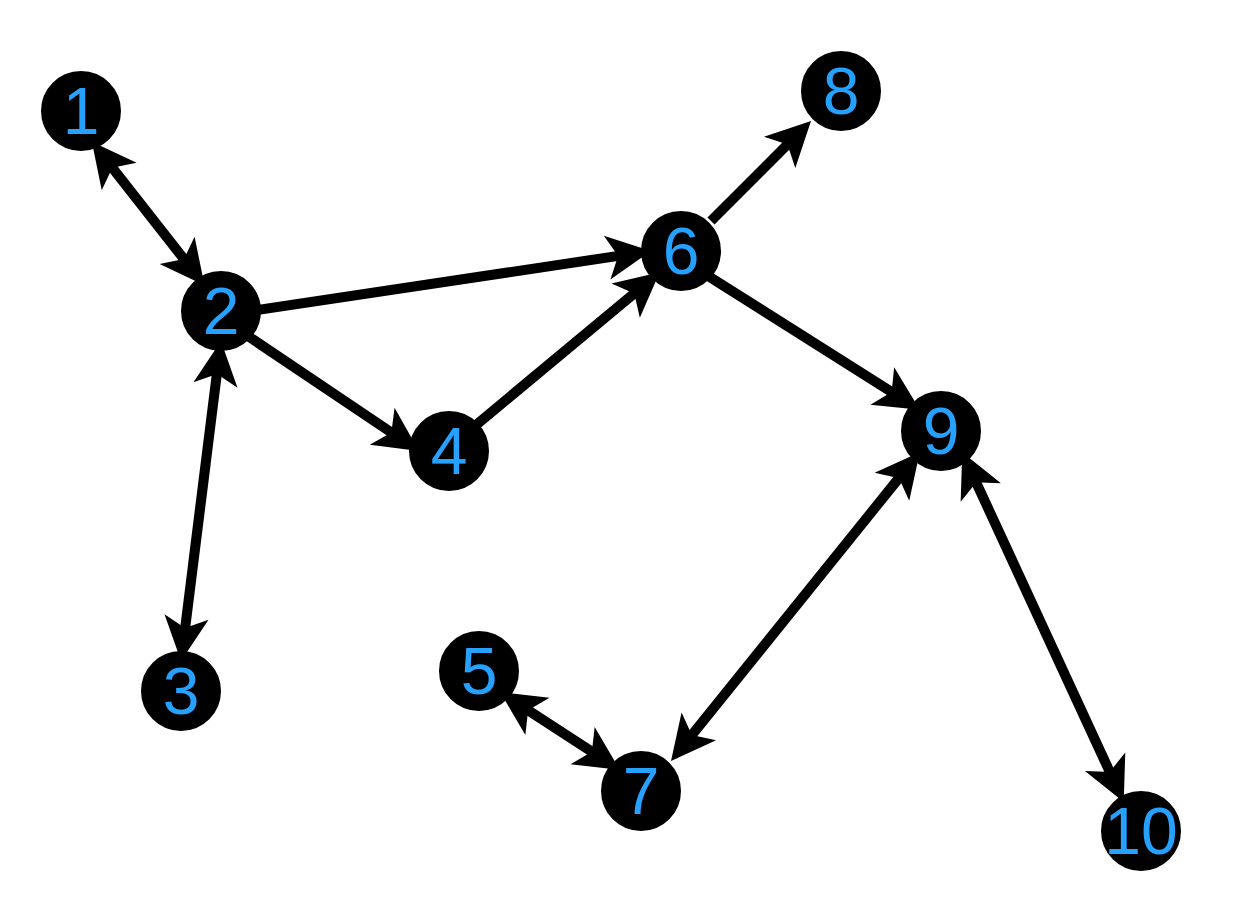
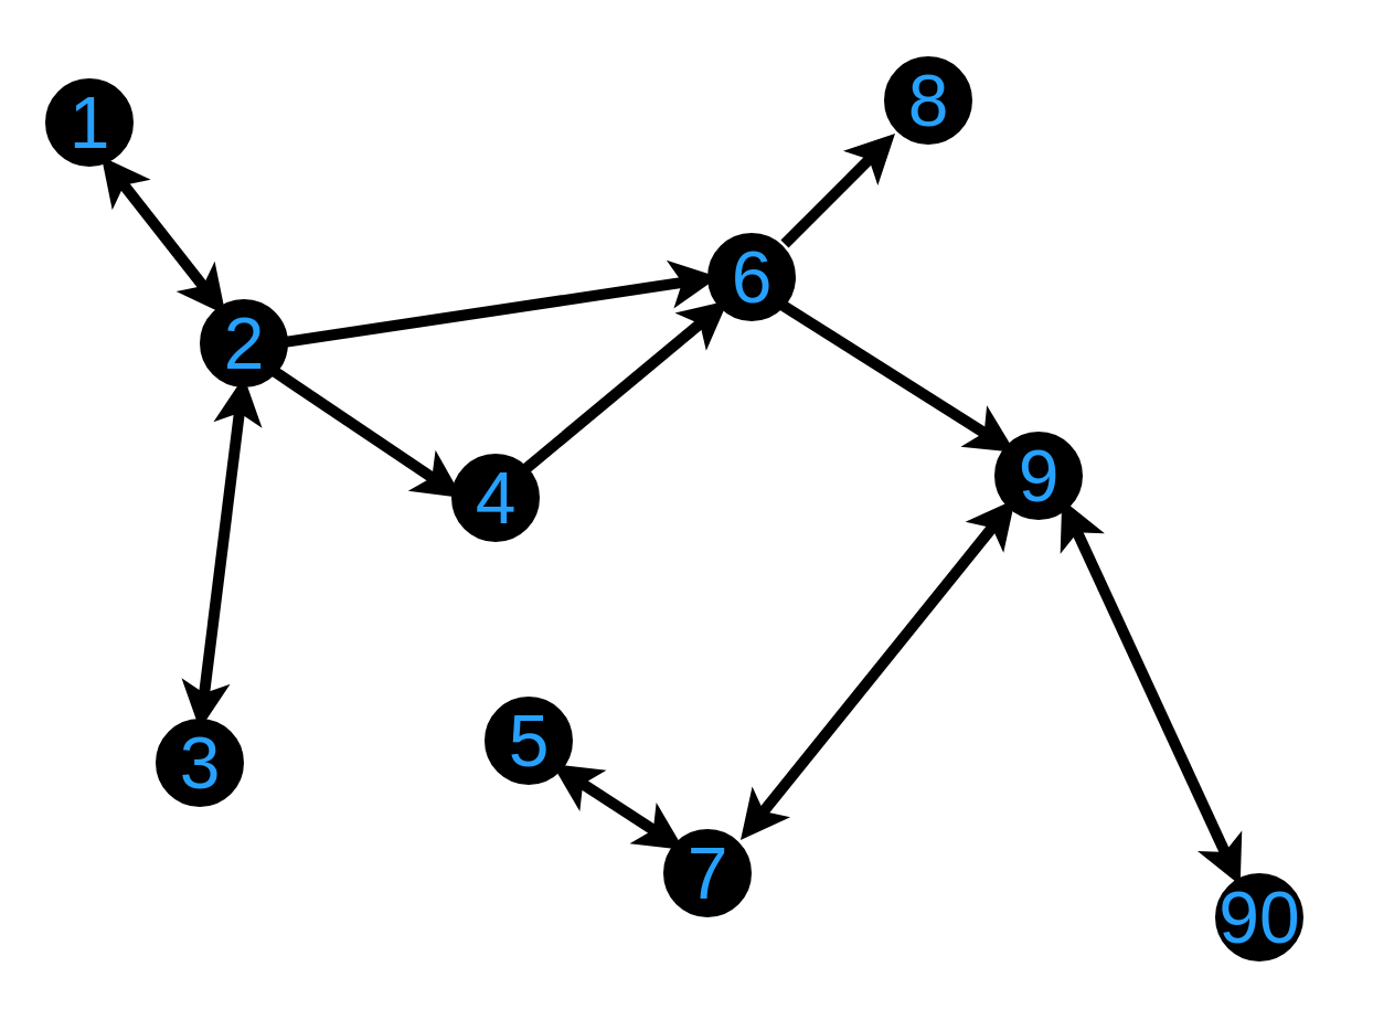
  <mxCell id="0" />
  <mxCell id="1" parent="0" />
  <mxCell id="2" value="" style="ellipse;whiteSpace=wrap;html=1;fillColor=#000000;strokeWidth=10;" parent="1" vertex="1"><mxGeometry x="95" y="140" width="30" height="30" as="geometry" /></mxCell>
  <mxCell id="3" value="" style="ellipse;whiteSpace=wrap;html=1;fillColor=#000000;strokeWidth=10;" parent="1" vertex="1"><mxGeometry x="325" y="110" width="30" height="30" as="geometry" /></mxCell>
  <mxCell id="4" value="" style="ellipse;whiteSpace=wrap;html=1;fillColor=#000000;strokeWidth=10;" parent="1" vertex="1"><mxGeometry x="209" y="210" width="30" height="30" as="geometry" /></mxCell>
  <mxCell id="5" value="" style="ellipse;whiteSpace=wrap;html=1;fillColor=#000000;strokeWidth=10;" parent="1" vertex="1"><mxGeometry x="75" y="330" width="30" height="30" as="geometry" /></mxCell>
  <mxCell id="6" value="" style="ellipse;whiteSpace=wrap;html=1;fillColor=#000000;strokeWidth=10;" parent="1" vertex="1"><mxGeometry x="455" y="200" width="30" height="30" as="geometry" /></mxCell>
  <mxCell id="7" value="" style="ellipse;whiteSpace=wrap;html=1;fillColor=#000000;strokeWidth=10;" parent="1" vertex="1"><mxGeometry x="555" y="400" width="30" height="30" as="geometry" /></mxCell>
  <mxCell id="8" value="" style="ellipse;whiteSpace=wrap;html=1;fillColor=#000000;strokeWidth=10;" parent="1" vertex="1"><mxGeometry x="305" y="380" width="30" height="30" as="geometry" /></mxCell>
  <mxCell id="9" value="" style="ellipse;whiteSpace=wrap;html=1;fillColor=#000000;strokeWidth=10;" parent="1" vertex="1"><mxGeometry x="224" y="320" width="30" height="30" as="geometry" /></mxCell>
  <mxCell id="10" value="" style="endArrow=classic;html=1;rounded=0;strokeWidth=5;fillColor=#CCCCCC;entryX=0;entryY=1;entryDx=0;entryDy=0;exitX=1;exitY=0;exitDx=0;exitDy=0;" parent="1" source="4" target="3" edge="1"><mxGeometry width="50" height="50" relative="1" as="geometry"><mxPoint x="245" y="210" as="sourcePoint" /><mxPoint x="285" y="160" as="targetPoint" /></mxGeometry></mxCell>
  <mxCell id="11" value="" style="endArrow=classic;startArrow=classic;html=1;rounded=0;strokeWidth=5;fillColor=#CCCCCC;exitX=0.5;exitY=0;exitDx=0;exitDy=0;entryX=0.5;entryY=1;entryDx=0;entryDy=0;" parent="1" source="5" target="2" edge="1"><mxGeometry width="50" height="50" relative="1" as="geometry"><mxPoint x="55" y="220" as="sourcePoint" /><mxPoint x="105" y="170" as="targetPoint" /></mxGeometry></mxCell>
  <mxCell id="12" value="" style="endArrow=classic;html=1;rounded=0;strokeWidth=5;fillColor=#CCCCCC;entryX=0;entryY=0.5;entryDx=0;entryDy=0;exitX=1;exitY=0.5;exitDx=0;exitDy=0;" parent="1" source="2" target="3" edge="1"><mxGeometry width="50" height="50" relative="1" as="geometry"><mxPoint x="125" y="140" as="sourcePoint" /><mxPoint x="175" y="90" as="targetPoint" /></mxGeometry></mxCell>
  <mxCell id="13" value="" style="endArrow=classic;startArrow=classic;html=1;rounded=0;strokeWidth=5;fillColor=#CCCCCC;exitX=1;exitY=1;exitDx=0;exitDy=0;entryX=0;entryY=0;entryDx=0;entryDy=0;" parent="1" source="9" target="8" edge="1"><mxGeometry width="50" height="50" relative="1" as="geometry"><mxPoint x="265" y="410" as="sourcePoint" /><mxPoint x="305" y="395" as="targetPoint" /></mxGeometry></mxCell>
  <mxCell id="14" value="" style="endArrow=classic;html=1;rounded=0;strokeWidth=5;fillColor=#CCCCCC;" parent="1" edge="1"><mxGeometry width="50" height="50" relative="1" as="geometry"><mxPoint x="355" y="110" as="sourcePoint" /><mxPoint x="405" y="60" as="targetPoint" /></mxGeometry></mxCell>
  <mxCell id="15" value="" style="endArrow=classic;html=1;rounded=0;strokeWidth=5;fillColor=#CCCCCC;entryX=0;entryY=0;entryDx=0;entryDy=0;exitX=1;exitY=1;exitDx=0;exitDy=0;" parent="1" source="3" target="6" edge="1"><mxGeometry width="50" height="50" relative="1" as="geometry"><mxPoint x="365" y="120" as="sourcePoint" /><mxPoint x="415" y="70" as="targetPoint" /></mxGeometry></mxCell>
  <mxCell id="16" value="" style="endArrow=classic;startArrow=classic;html=1;rounded=0;strokeWidth=5;fillColor=#CCCCCC;entryX=0;entryY=1;entryDx=0;entryDy=0;" parent="1" target="6" edge="1"><mxGeometry width="50" height="50" relative="1" as="geometry"><mxPoint x="335" y="380" as="sourcePoint" /><mxPoint x="455" y="230" as="targetPoint" /></mxGeometry></mxCell>
  <mxCell id="17" value="" style="endArrow=classic;html=1;rounded=0;strokeWidth=5;fillColor=#CCCCCC;entryX=0.188;entryY=0.007;entryDx=0;entryDy=0;exitX=0.751;exitY=1.02;exitDx=0;exitDy=0;exitPerimeter=0;entryPerimeter=0;strokeColor=none;" parent="1" source="6" target="7" edge="1"><mxGeometry width="50" height="50" relative="1" as="geometry"><mxPoint x="485" y="280" as="sourcePoint" /><mxPoint x="535" y="180" as="targetPoint" /></mxGeometry></mxCell>
  <mxCell id="18" value="" style="ellipse;whiteSpace=wrap;html=1;fillColor=#000000;strokeWidth=10;" parent="1" vertex="1"><mxGeometry x="405" y="30" width="30" height="30" as="geometry" /></mxCell>
  <mxCell id="19" value="" style="ellipse;whiteSpace=wrap;html=1;fillColor=#000000;strokeWidth=10;" parent="1" vertex="1"><mxGeometry x="25" y="40" width="30" height="30" as="geometry" /></mxCell>
  <mxCell id="20" value="" style="endArrow=classic;html=1;rounded=0;strokeWidth=5;fillColor=#CCCCCC;entryX=0;entryY=0.5;entryDx=0;entryDy=0;exitX=1;exitY=1;exitDx=0;exitDy=0;" parent="1" source="2" target="4" edge="1"><mxGeometry width="50" height="50" relative="1" as="geometry"><mxPoint x="5" y="300" as="sourcePoint" /><mxPoint x="55" y="250" as="targetPoint" /></mxGeometry></mxCell>
  <mxCell id="21" value="&lt;font color=&quot;#26a1ff&quot; style=&quot;font-size: 33px;&quot;&gt;1&lt;/font&gt;" style="text;html=1;align=center;verticalAlign=middle;resizable=0;points=[];autosize=1;strokeColor=none;fillColor=none;" vertex="1" parent="1"><mxGeometry x="20" y="30" width="40" height="50" as="geometry" /></mxCell>
  <mxCell id="22" value="&lt;font color=&quot;#26a1ff&quot; style=&quot;font-size: 33px;&quot;&gt;2&lt;/font&gt;" style="text;html=1;align=center;verticalAlign=middle;resizable=0;points=[];autosize=1;strokeColor=none;fillColor=none;" vertex="1" parent="1"><mxGeometry x="90" y="130" width="40" height="50" as="geometry" /></mxCell>
  <mxCell id="23" value="&lt;font color=&quot;#26a1ff&quot; style=&quot;font-size: 33px;&quot;&gt;3&lt;/font&gt;" style="text;html=1;align=center;verticalAlign=middle;resizable=0;points=[];autosize=1;strokeColor=none;fillColor=none;" vertex="1" parent="1"><mxGeometry x="70" y="320" width="40" height="50" as="geometry" /></mxCell>
  <mxCell id="24" value="&lt;font color=&quot;#26a1ff&quot; style=&quot;font-size: 33px;&quot;&gt;4&lt;/font&gt;" style="text;html=1;align=center;verticalAlign=middle;resizable=0;points=[];autosize=1;strokeColor=none;fillColor=none;" vertex="1" parent="1"><mxGeometry x="204" y="200" width="40" height="50" as="geometry" /></mxCell>
  <mxCell id="25" value="&lt;font color=&quot;#26a1ff&quot; style=&quot;font-size: 33px;&quot;&gt;5&lt;/font&gt;" style="text;html=1;align=center;verticalAlign=middle;resizable=0;points=[];autosize=1;strokeColor=none;fillColor=none;" vertex="1" parent="1"><mxGeometry x="219" y="310" width="40" height="50" as="geometry" /></mxCell>
  <mxCell id="26" value="&lt;font color=&quot;#26a1ff&quot; style=&quot;font-size: 33px;&quot;&gt;7&lt;/font&gt;" style="text;html=1;align=center;verticalAlign=middle;resizable=0;points=[];autosize=1;strokeColor=none;fillColor=none;" vertex="1" parent="1"><mxGeometry x="300" y="370" width="40" height="50" as="geometry" /></mxCell>
  <mxCell id="27" value="&lt;font color=&quot;#26a1ff&quot; style=&quot;font-size: 33px;&quot;&gt;9&lt;/font&gt;" style="text;html=1;align=center;verticalAlign=middle;resizable=0;points=[];autosize=1;strokeColor=none;fillColor=none;" vertex="1" parent="1"><mxGeometry x="450" y="190" width="40" height="50" as="geometry" /></mxCell>
- <mxCell id="28" value="&lt;font color=&quot;#26a1ff&quot; style=&quot;font-size: 33px;&quot;&gt;10&lt;/font&gt;" style="text;html=1;align=center;verticalAlign=middle;resizable=0;points=[];autosize=1;strokeColor=none;fillColor=none;" vertex="1" parent="1"><mxGeometry x="540" y="390" width="60" height="50" as="geometry" /></mxCell>
+ <mxCell id="28" value="&lt;font color=&quot;#26a1ff&quot; style=&quot;font-size: 33px;&quot;&gt;90&lt;/font&gt;" style="text;html=1;align=center;verticalAlign=middle;resizable=0;points=[];autosize=1;strokeColor=none;fillColor=none;" vertex="1" parent="1"><mxGeometry x="540" y="390" width="60" height="50" as="geometry" /></mxCell>
  <mxCell id="29" value="&lt;font color=&quot;#26a1ff&quot; style=&quot;font-size: 33px;&quot;&gt;6&lt;/font&gt;" style="text;html=1;align=center;verticalAlign=middle;resizable=0;points=[];autosize=1;strokeColor=none;fillColor=none;" vertex="1" parent="1"><mxGeometry x="320" y="100" width="40" height="50" as="geometry" /></mxCell>
  <mxCell id="30" value="&lt;font color=&quot;#26a1ff&quot; style=&quot;font-size: 33px;&quot;&gt;8&lt;/font&gt;" style="text;html=1;align=center;verticalAlign=middle;resizable=0;points=[];autosize=1;strokeColor=none;fillColor=none;" vertex="1" parent="1"><mxGeometry x="400" y="20" width="40" height="50" as="geometry" /></mxCell>
  <mxCell id="31" value="" style="endArrow=classic;startArrow=classic;html=1;rounded=0;fontSize=33;fontColor=#26A1FF;entryX=0.68;entryY=1.01;entryDx=0;entryDy=0;entryPerimeter=0;exitX=0.225;exitY=0.071;exitDx=0;exitDy=0;exitPerimeter=0;strokeWidth=5;" edge="1" parent="1" source="2" target="19"><mxGeometry width="50" height="50" relative="1" as="geometry"><mxPoint x="65" y="80" as="sourcePoint" /><mxPoint x="115" y="30" as="targetPoint" /></mxGeometry></mxCell>
  <mxCell id="32" value="" style="endArrow=classic;startArrow=classic;html=1;rounded=0;strokeWidth=5;fontSize=33;fontColor=#26A1FF;entryX=1;entryY=1;entryDx=0;entryDy=0;exitX=0.212;exitY=0.018;exitDx=0;exitDy=0;exitPerimeter=0;" edge="1" parent="1" source="7" target="6"><mxGeometry width="50" height="50" relative="1" as="geometry"><mxPoint x="345" y="300" as="sourcePoint" /><mxPoint x="485" y="250" as="targetPoint" /></mxGeometry></mxCell>
